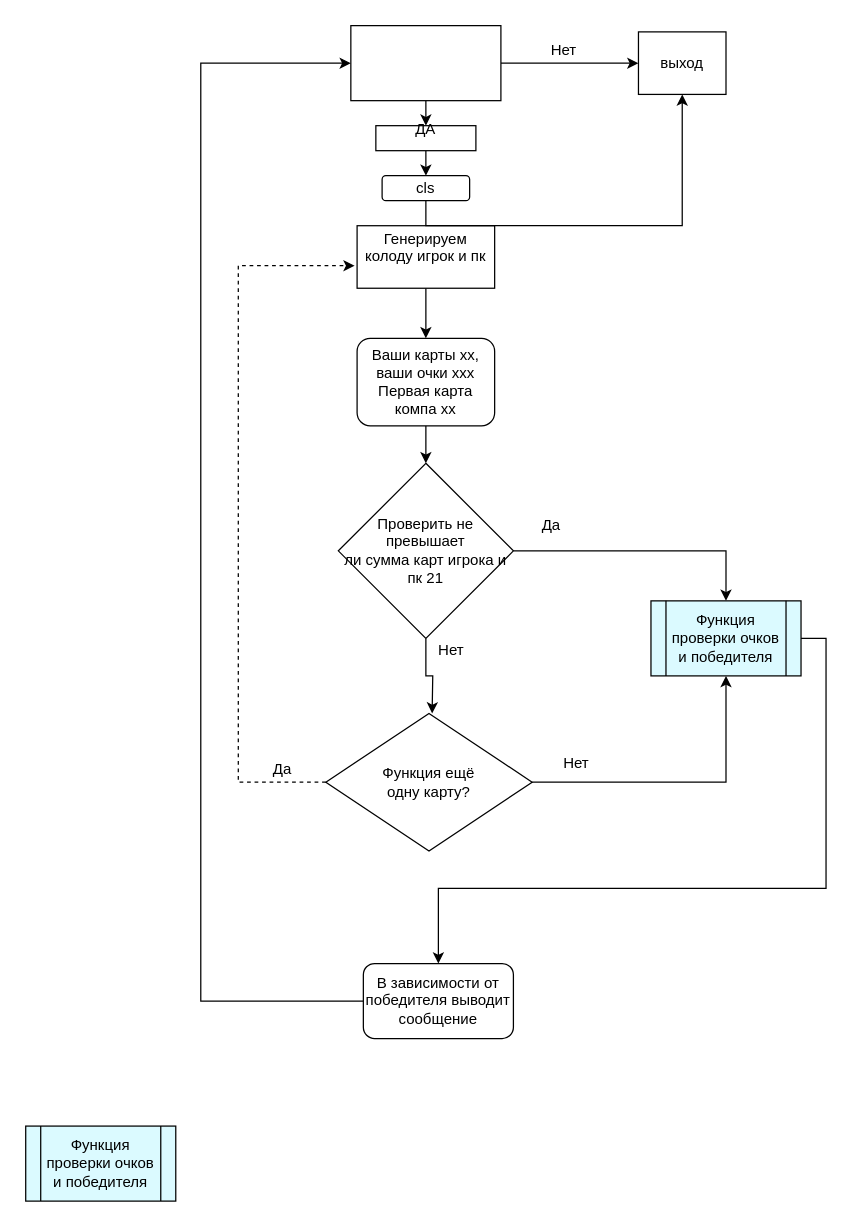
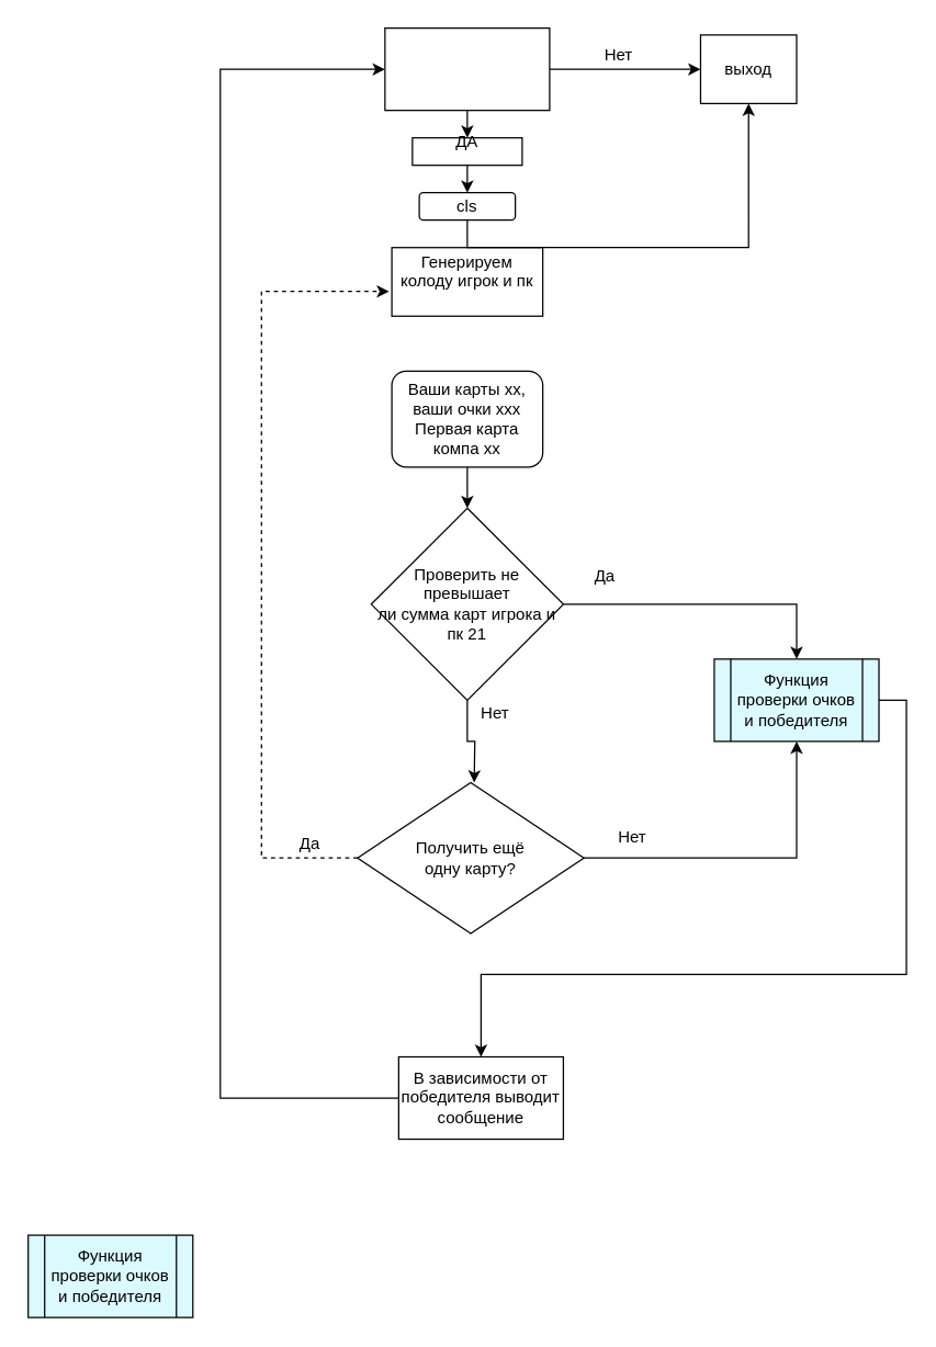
  <mxCell id="0" />
  <mxCell id="1" parent="0" />
  <mxCell id="2" style="edgeStyle=orthogonalEdgeStyle;rounded=0;orthogonalLoop=1;jettySize=auto;html=1;exitX=1;exitY=0.5;exitDx=0;exitDy=0;" edge="1" parent="1" source="4"><mxGeometry relative="1" as="geometry"><mxPoint x="510" y="50" as="targetPoint" /></mxGeometry></mxCell>
  <mxCell id="3" style="edgeStyle=orthogonalEdgeStyle;rounded=0;orthogonalLoop=1;jettySize=auto;html=1;exitX=0.5;exitY=1;exitDx=0;exitDy=0;entryX=0.5;entryY=0;entryDx=0;entryDy=0;" edge="1" parent="1" source="4" target="8"><mxGeometry relative="1" as="geometry"><mxPoint x="340" y="120" as="targetPoint" /></mxGeometry></mxCell>
  <mxCell id="4" value="" style="rounded=0;whiteSpace=wrap;html=1;" vertex="1" parent="1"><mxGeometry x="280" width="120" height="60" as="geometry" y="20" /></mxCell>
  <mxCell id="5" value="Нет" style="text;html=1;align=center;verticalAlign=middle;resizable=0;points=[];autosize=1;" vertex="1" parent="1"><mxGeometry x="430" y="30" width="40" height="20" as="geometry" /></mxCell>
  <mxCell id="6" value="выход" style="whiteSpace=wrap;html=1;" vertex="1" parent="1"><mxGeometry x="510" y="25" width="70" height="50" as="geometry" /></mxCell>
  <mxCell id="7" style="edgeStyle=orthogonalEdgeStyle;rounded=0;orthogonalLoop=1;jettySize=auto;html=1;exitX=0.5;exitY=1;exitDx=0;exitDy=0;entryX=0.5;entryY=0;entryDx=0;entryDy=0;" edge="1" parent="1" source="8" target="29"><mxGeometry relative="1" as="geometry" /></mxCell>
  <mxCell id="8" value="&lt;div&gt;ДА&lt;/div&gt;&lt;div&gt;&lt;br&gt;&lt;/div&gt;" style="whiteSpace=wrap;html=1;" vertex="1" parent="1"><mxGeometry x="300" y="100" width="80" height="20" as="geometry" /></mxCell>
  <mxCell id="9" style="edgeStyle=orthogonalEdgeStyle;rounded=0;orthogonalLoop=1;jettySize=auto;html=1;exitX=0.5;exitY=1;exitDx=0;exitDy=0;" edge="1" parent="1" source="8" target="8"><mxGeometry relative="1" as="geometry" /></mxCell>
  <mxCell id="10" style="edgeStyle=orthogonalEdgeStyle;rounded=0;orthogonalLoop=1;jettySize=auto;html=1;exitX=0.5;exitY=1;exitDx=0;exitDy=0;" edge="1" parent="1" source="11"><mxGeometry relative="1" as="geometry"><mxPoint x="340" y="370" as="targetPoint" /></mxGeometry></mxCell>
  <mxCell id="11" value="&lt;div&gt;Ваши карты хх, ваши очки ххх&lt;/div&gt;&lt;div&gt;Первая карта компа хх&lt;br&gt;&lt;/div&gt;" style="whiteSpace=wrap;html=1;rounded=1;" vertex="1" parent="1"><mxGeometry x="285" y="270" width="110" height="70" as="geometry" /></mxCell>
- <mxCell id="12" style="edgeStyle=orthogonalEdgeStyle;rounded=0;orthogonalLoop=1;jettySize=auto;html=1;exitX=0.5;exitY=1;exitDx=0;exitDy=0;entryX=0.5;entryY=0;entryDx=0;entryDy=0;" edge="1" parent="1" source="13" target="11"><mxGeometry relative="1" as="geometry" /></mxCell>
  <mxCell id="13" value="&lt;div&gt;Генерируем колоду игрок и пк&lt;/div&gt;&lt;div&gt;&lt;br&gt;&lt;/div&gt;" style="whiteSpace=wrap;html=1;" vertex="1" parent="1"><mxGeometry x="285" y="180" width="110" height="50" as="geometry" /></mxCell>
  <mxCell id="14" style="edgeStyle=orthogonalEdgeStyle;rounded=0;orthogonalLoop=1;jettySize=auto;html=1;entryX=-0.018;entryY=0.64;entryDx=0;entryDy=0;entryPerimeter=0;exitX=0;exitY=0.5;exitDx=0;exitDy=0;dashed=1;" edge="1" parent="1" source="21" target="13"><mxGeometry relative="1" as="geometry"><mxPoint x="210" y="200" as="targetPoint" /><mxPoint x="285" y="600" as="sourcePoint" /><Array as="points"><mxPoint x="190" y="625" /><mxPoint x="190" y="212" /></Array></mxGeometry></mxCell>
  <mxCell id="15" style="edgeStyle=orthogonalEdgeStyle;rounded=0;orthogonalLoop=1;jettySize=auto;html=1;entryX=0.5;entryY=0;entryDx=0;entryDy=0;exitX=0.5;exitY=1;exitDx=0;exitDy=0;" edge="1" parent="1" source="17"><mxGeometry relative="1" as="geometry"><mxPoint x="400" y="530" as="sourcePoint" /><mxPoint x="345" y="570" as="targetPoint" /></mxGeometry></mxCell>
  <mxCell id="16" style="edgeStyle=orthogonalEdgeStyle;rounded=0;orthogonalLoop=1;jettySize=auto;html=1;entryX=0.5;entryY=0;entryDx=0;entryDy=0;" edge="1" parent="1" source="17" target="25"><mxGeometry relative="1" as="geometry"><mxPoint x="480" y="440" as="targetPoint" /></mxGeometry></mxCell>
  <mxCell id="17" value="&lt;div&gt;Проверить не превышает&lt;/div&gt;&lt;div&gt; ли сумма карт игрока и пк 21&lt;/div&gt;" style="rhombus;whiteSpace=wrap;html=1;" vertex="1" parent="1"><mxGeometry x="270" y="370" width="140" height="140" as="geometry" /></mxCell>
  <mxCell id="18" value="Нет" style="text;html=1;align=center;verticalAlign=middle;resizable=0;points=[];autosize=1;" vertex="1" parent="1"><mxGeometry x="340" y="510" width="40" height="20" as="geometry" /></mxCell>
  <mxCell id="19" value="Да" style="text;html=1;align=center;verticalAlign=middle;resizable=0;points=[];autosize=1;" vertex="1" parent="1"><mxGeometry x="425" y="410" width="30" height="20" as="geometry" /></mxCell>
  <mxCell id="20" style="edgeStyle=orthogonalEdgeStyle;rounded=0;orthogonalLoop=1;jettySize=auto;html=1;exitX=1;exitY=0.5;exitDx=0;exitDy=0;entryX=0.5;entryY=1;entryDx=0;entryDy=0;" edge="1" parent="1" source="21" target="25"><mxGeometry relative="1" as="geometry"><mxPoint x="510" y="625" as="targetPoint" /></mxGeometry></mxCell>
- <mxCell id="21" value="&lt;div&gt;Функция ещё &lt;br&gt;&lt;/div&gt;&lt;div&gt;одну карту?&lt;/div&gt;" style="rhombus;whiteSpace=wrap;html=1;" vertex="1" parent="1"><mxGeometry x="260" y="570" width="165" height="110" as="geometry" /></mxCell>
+ <mxCell id="21" value="&lt;div&gt;Получить ещё &lt;br&gt;&lt;/div&gt;&lt;div&gt;одну карту?&lt;/div&gt;" style="rhombus;whiteSpace=wrap;html=1;" vertex="1" parent="1"><mxGeometry x="260" y="570" width="165" height="110" as="geometry" /></mxCell>
  <mxCell id="22" value="Да" style="text;html=1;align=center;verticalAlign=middle;resizable=0;points=[];autosize=1;" vertex="1" parent="1"><mxGeometry x="210" y="605" width="30" height="20" as="geometry" /></mxCell>
  <mxCell id="23" value="Нет" style="text;html=1;align=center;verticalAlign=middle;resizable=0;points=[];autosize=1;" vertex="1" parent="1"><mxGeometry x="440" y="600" width="40" height="20" as="geometry" /></mxCell>
  <mxCell id="24" style="edgeStyle=orthogonalEdgeStyle;rounded=0;orthogonalLoop=1;jettySize=auto;html=1;exitX=1;exitY=0.5;exitDx=0;exitDy=0;entryX=0.5;entryY=0;entryDx=0;entryDy=0;" edge="1" parent="1" source="25" target="27"><mxGeometry relative="1" as="geometry"><Array as="points"><mxPoint x="660" y="510" /><mxPoint x="660" y="710" /><mxPoint x="350" y="710" /></Array></mxGeometry></mxCell>
  <mxCell id="25" value="Функция проверки очков и победителя" style="shape=process;whiteSpace=wrap;html=1;backgroundOutline=1;fillColor=#DBFAFF;" vertex="1" parent="1"><mxGeometry x="520" y="480" width="120" height="60" as="geometry" /></mxCell>
  <mxCell id="26" style="edgeStyle=orthogonalEdgeStyle;rounded=0;orthogonalLoop=1;jettySize=auto;html=1;exitX=0;exitY=0.5;exitDx=0;exitDy=0;entryX=0;entryY=0.5;entryDx=0;entryDy=0;" edge="1" parent="1" source="27" target="4"><mxGeometry relative="1" as="geometry"><mxPoint x="90" y="300" as="targetPoint" /><Array as="points"><mxPoint x="160" y="800" /><mxPoint x="160" y="50" /></Array></mxGeometry></mxCell>
- <mxCell id="27" value="В зависимости от победителя выводит сообщение" style="whiteSpace=wrap;html=1;rounded=1;" vertex="1" parent="1"><mxGeometry x="290" y="770" width="120" height="60" as="geometry" /></mxCell>
+ <mxCell id="27" value="В зависимости от победителя выводит сообщение" style="rounded=0;whiteSpace=wrap;html=1;" vertex="1" parent="1"><mxGeometry x="290" y="770" width="120" height="60" as="geometry" /></mxCell>
  <mxCell id="28" style="edgeStyle=orthogonalEdgeStyle;rounded=0;orthogonalLoop=1;jettySize=auto;html=1;exitX=0.5;exitY=1;exitDx=0;exitDy=0;" edge="1" parent="1" source="29" target="6"><mxGeometry relative="1" as="geometry" /></mxCell>
  <mxCell id="29" value="cls" style="whiteSpace=wrap;html=1;rounded=1;" vertex="1" parent="1"><mxGeometry x="305" y="140" width="70" height="20" as="geometry" /></mxCell>
  <mxCell id="30" value="Функция проверки очков и победителя" style="shape=process;whiteSpace=wrap;html=1;backgroundOutline=1;fillColor=#DBFAFF;" vertex="1" parent="1"><mxGeometry x="20" y="900" width="120" height="60" as="geometry" /></mxCell>
